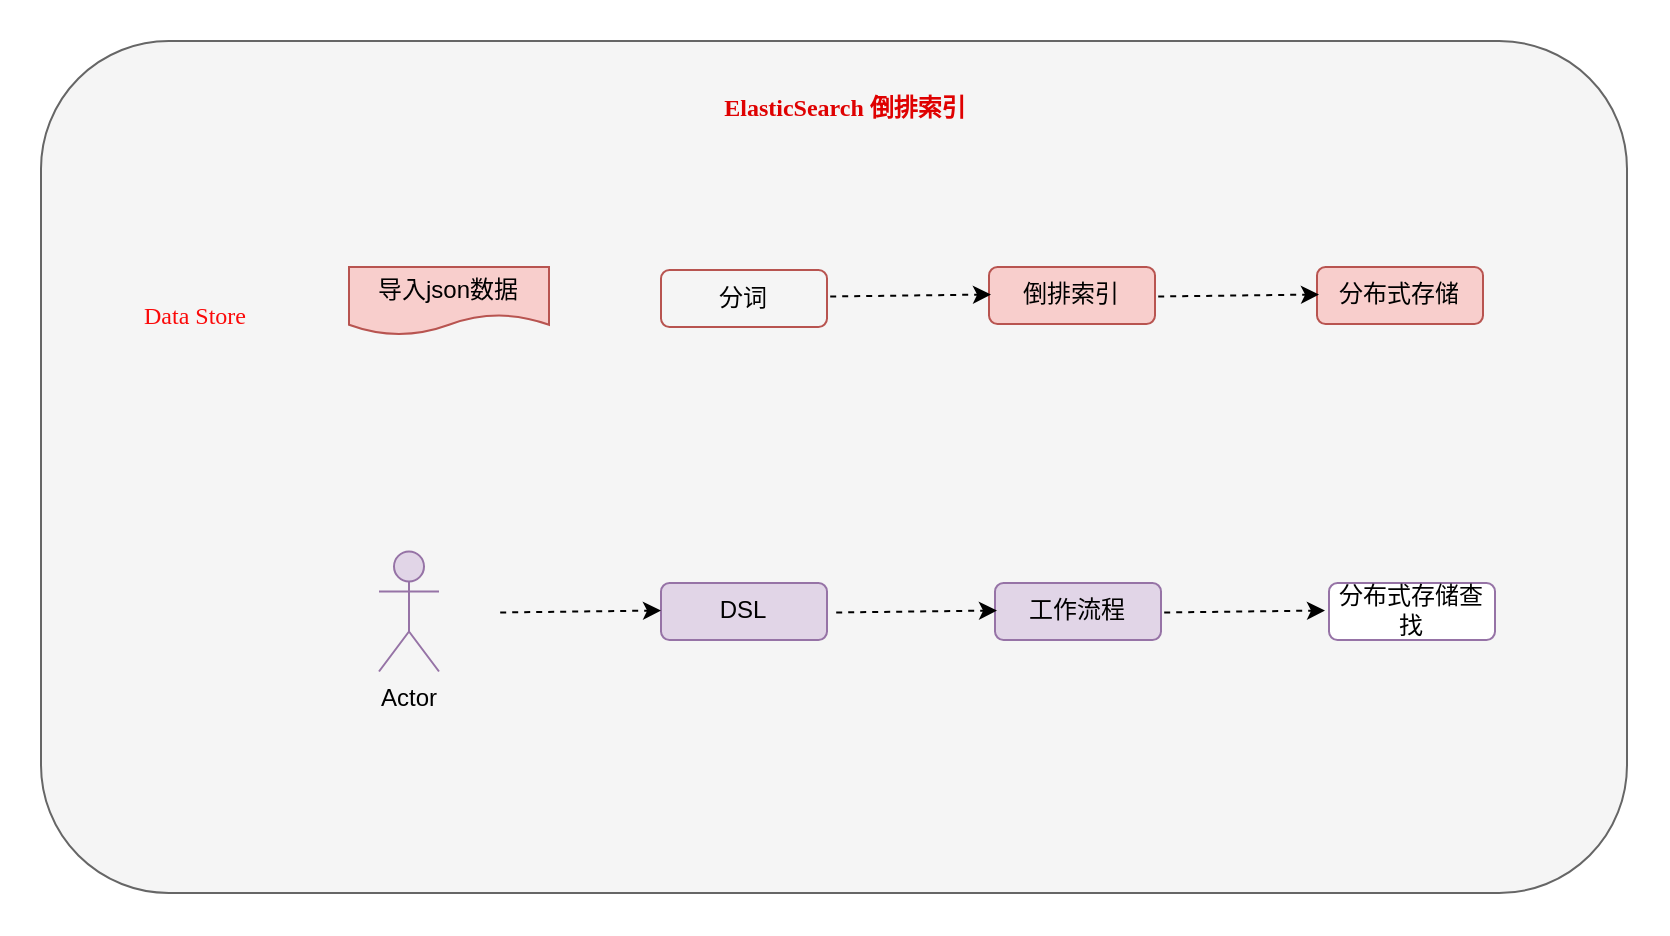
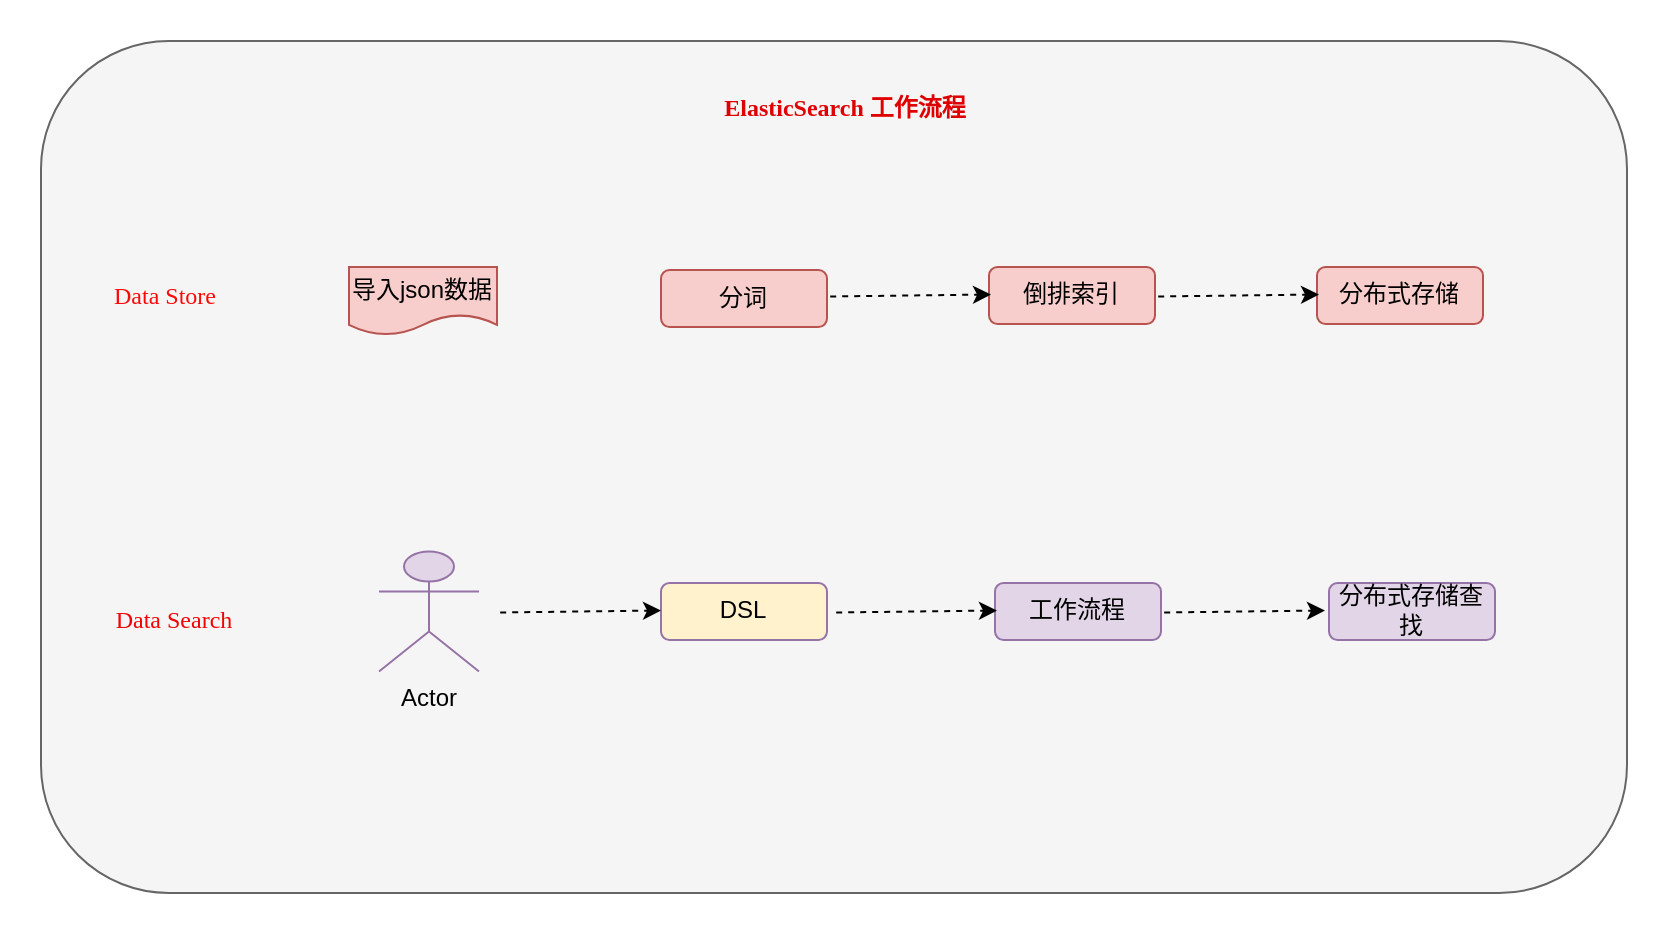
  <mxCell id="0" />
  <mxCell id="1" parent="0" />
  <mxCell id="2" value="" style="rounded=1;whiteSpace=wrap;html=1;fillColor=#f5f5f5;fontColor=#f20202;strokeColor=#666666;" vertex="1" parent="1"><mxGeometry x="20" y="20" width="793" height="426" as="geometry" /></mxCell>
- <mxCell id="3" value="ElasticSearch 倒排索引" style="text;html=1;align=center;verticalAlign=middle;whiteSpace=wrap;rounded=0;fontColor=#df0101;fontStyle=1;fontFamily=Comic Sans MS;" vertex="1" parent="1"><mxGeometry x="339" y="39" width="167" height="30" as="geometry" /></mxCell>
- <mxCell id="4" value="Data Store" style="text;html=1;align=center;verticalAlign=middle;whiteSpace=wrap;rounded=0;fontFamily=Comic Sans MS;fontColor=#fb0909;" vertex="1" parent="1"><mxGeometry x="60" y="143" width="75" height="30" as="geometry" /></mxCell>
- <mxCell id="6" value="导入json数据" style="shape=document;whiteSpace=wrap;html=1;boundedLbl=1;fillColor=#f8cecc;strokeColor=#b85450;" vertex="1" parent="1"><mxGeometry x="174" y="133" width="100" height="34" as="geometry" /></mxCell>
- <mxCell id="7" value="分词" style="rounded=1;whiteSpace=wrap;html=1;fillColor=#f5f5f5;strokeColor=#b85450;" vertex="1" parent="1"><mxGeometry x="330" y="134.5" width="83" height="28.5" as="geometry" /></mxCell>
+ <mxCell id="3" value="ElasticSearch 工作流程" style="text;html=1;align=center;verticalAlign=middle;whiteSpace=wrap;rounded=0;fontColor=#df0101;fontStyle=1;fontFamily=Comic Sans MS;" vertex="1" parent="1"><mxGeometry x="339" y="39" width="167" height="30" as="geometry" /></mxCell>
+ <mxCell id="4" value="Data Store" style="text;html=1;align=center;verticalAlign=middle;whiteSpace=wrap;rounded=0;fontFamily=Comic Sans MS;fontColor=#fb0909;" vertex="1" parent="1"><mxGeometry x="45" y="133" width="75" height="30" as="geometry" /></mxCell>
+ <mxCell id="5" value="Data Search" style="text;html=1;align=center;verticalAlign=middle;whiteSpace=wrap;rounded=0;fontFamily=Comic Sans MS;fontColor=#f20202;" vertex="1" parent="1"><mxGeometry x="45" y="294.75" width="84" height="30" as="geometry" /></mxCell>
+ <mxCell id="6" value="导入json数据" style="shape=document;whiteSpace=wrap;html=1;boundedLbl=1;fillColor=#f8cecc;strokeColor=#b85450;" vertex="1" parent="1"><mxGeometry x="174" y="133" width="74" height="34" as="geometry" /></mxCell>
+ <mxCell id="7" value="分词" style="rounded=1;whiteSpace=wrap;html=1;fillColor=#f8cecc;strokeColor=#b85450;" vertex="1" parent="1"><mxGeometry x="330" y="134.5" width="83" height="28.5" as="geometry" /></mxCell>
  <mxCell id="8" value="倒排索引" style="rounded=1;whiteSpace=wrap;html=1;fillColor=#f8cecc;strokeColor=#b85450;" vertex="1" parent="1"><mxGeometry x="494" y="133" width="83" height="28.5" as="geometry" /></mxCell>
  <mxCell id="9" value="分布式存储" style="rounded=1;whiteSpace=wrap;html=1;fillColor=#f8cecc;strokeColor=#b85450;" vertex="1" parent="1"><mxGeometry x="658" y="133" width="83" height="28.5" as="geometry" /></mxCell>
- <mxCell id="10" value="Actor" style="shape=umlActor;verticalLabelPosition=bottom;verticalAlign=top;html=1;outlineConnect=0;fillColor=#e1d5e7;strokeColor=#9673a6;" vertex="1" parent="1"><mxGeometry x="189" y="275.25" width="30" height="60" as="geometry" /></mxCell>
- <mxCell id="11" value="DSL" style="rounded=1;whiteSpace=wrap;html=1;fillColor=#e1d5e7;strokeColor=#9673a6;" vertex="1" parent="1"><mxGeometry x="330" y="291" width="83" height="28.5" as="geometry" /></mxCell>
+ <mxCell id="10" value="Actor" style="shape=umlActor;verticalLabelPosition=bottom;verticalAlign=top;html=1;outlineConnect=0;fillColor=#e1d5e7;strokeColor=#9673a6;" vertex="1" parent="1"><mxGeometry x="189" y="275.25" width="50" height="60" as="geometry" /></mxCell>
+ <mxCell id="11" value="DSL" style="rounded=1;whiteSpace=wrap;html=1;fillColor=#fff2cc;strokeColor=#9673a6;" vertex="1" parent="1"><mxGeometry x="330" y="291" width="83" height="28.5" as="geometry" /></mxCell>
  <mxCell id="12" value="工作流程" style="rounded=1;whiteSpace=wrap;html=1;fillColor=#e1d5e7;strokeColor=#9673a6;" vertex="1" parent="1"><mxGeometry x="497" y="291" width="83" height="28.5" as="geometry" /></mxCell>
- <mxCell id="13" value="分布式存储查找" style="rounded=1;whiteSpace=wrap;html=1;fillColor=#ffffff;strokeColor=#9673a6;" vertex="1" parent="1"><mxGeometry x="664" y="291" width="83" height="28.5" as="geometry" /></mxCell>
+ <mxCell id="13" value="分布式存储查找" style="rounded=1;whiteSpace=wrap;html=1;fillColor=#e1d5e7;strokeColor=#9673a6;" vertex="1" parent="1"><mxGeometry x="664" y="291" width="83" height="28.5" as="geometry" /></mxCell>
  <mxCell id="14" value="" style="endArrow=classic;html=1;rounded=0;entryX=0;entryY=0.5;entryDx=0;entryDy=0;exitX=1;exitY=0.5;exitDx=0;exitDy=0;dashed=1;flowAnimation=1;" edge="1" parent="1"><mxGeometry width="50" height="50" relative="1" as="geometry"><mxPoint x="413" y="147.75" as="sourcePoint" /><mxPoint x="495" y="146.75" as="targetPoint" /></mxGeometry></mxCell>
  <mxCell id="15" value="" style="endArrow=classic;html=1;rounded=0;entryX=0;entryY=0.5;entryDx=0;entryDy=0;exitX=1;exitY=0.5;exitDx=0;exitDy=0;dashed=1;flowAnimation=1;" edge="1" parent="1"><mxGeometry width="50" height="50" relative="1" as="geometry"><mxPoint x="577" y="147.75" as="sourcePoint" /><mxPoint x="659" y="146.75" as="targetPoint" /></mxGeometry></mxCell>
  <mxCell id="16" value="" style="endArrow=classic;html=1;rounded=0;entryX=0;entryY=0.5;entryDx=0;entryDy=0;exitX=1;exitY=0.5;exitDx=0;exitDy=0;dashed=1;flowAnimation=1;" edge="1" parent="1"><mxGeometry width="50" height="50" relative="1" as="geometry"><mxPoint x="248" y="305.75" as="sourcePoint" /><mxPoint x="330" y="304.75" as="targetPoint" /></mxGeometry></mxCell>
  <mxCell id="17" value="" style="endArrow=classic;html=1;rounded=0;entryX=0;entryY=0.5;entryDx=0;entryDy=0;exitX=1;exitY=0.5;exitDx=0;exitDy=0;dashed=1;flowAnimation=1;" edge="1" parent="1"><mxGeometry width="50" height="50" relative="1" as="geometry"><mxPoint x="416" y="305.75" as="sourcePoint" /><mxPoint x="498" y="304.75" as="targetPoint" /></mxGeometry></mxCell>
  <mxCell id="18" value="" style="endArrow=classic;html=1;rounded=0;entryX=0;entryY=0.5;entryDx=0;entryDy=0;exitX=1;exitY=0.5;exitDx=0;exitDy=0;dashed=1;flowAnimation=1;" edge="1" parent="1"><mxGeometry width="50" height="50" relative="1" as="geometry"><mxPoint x="580" y="305.75" as="sourcePoint" /><mxPoint x="662" y="304.75" as="targetPoint" /></mxGeometry></mxCell>
